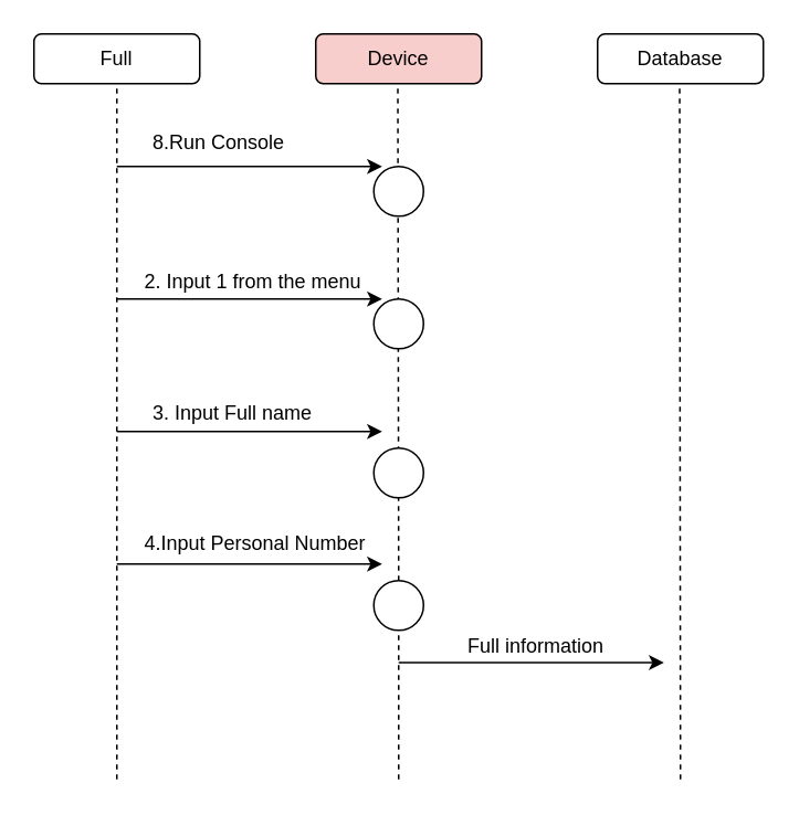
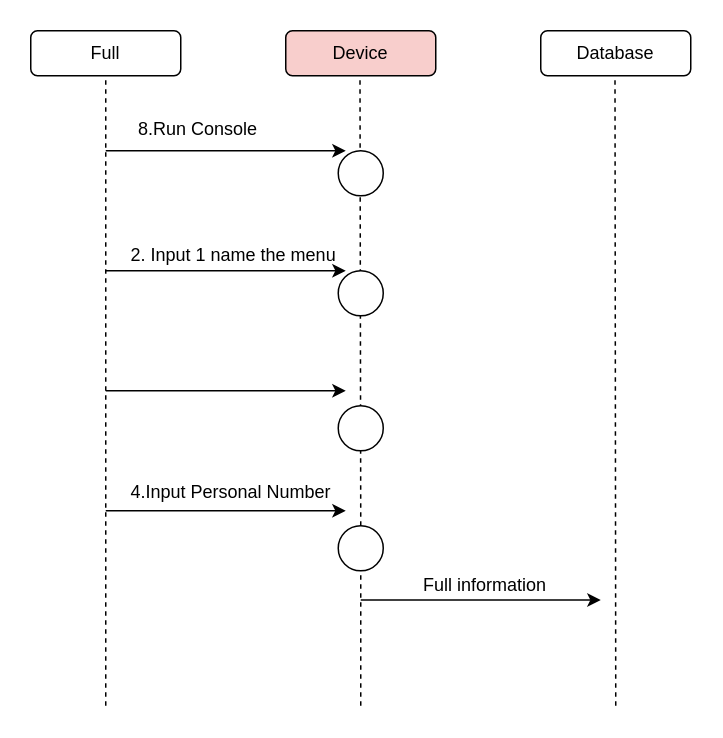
  <mxCell id="0" />
  <mxCell id="1" parent="0" />
  <mxCell id="2" value="Full" style="rounded=1;whiteSpace=wrap;html=1;" parent="1" vertex="1"><mxGeometry x="20" y="20" width="100" height="30" as="geometry" /></mxCell>
  <mxCell id="3" value="Device" style="rounded=1;whiteSpace=wrap;html=1;fillColor=#f8cecc;" parent="1" vertex="1"><mxGeometry x="190" y="20" width="100" height="30" as="geometry" /></mxCell>
  <mxCell id="4" value="Database" style="rounded=1;whiteSpace=wrap;html=1;" parent="1" vertex="1"><mxGeometry x="360" y="20" width="100" height="30" as="geometry" /></mxCell>
  <mxCell id="5" value="" style="endArrow=none;dashed=1;html=1;entryX=0.5;entryY=1;entryDx=0;entryDy=0;" parent="1" target="2" edge="1"><mxGeometry width="50" height="50" relative="1" as="geometry"><mxPoint x="70" y="470" as="sourcePoint" /><mxPoint x="60" y="80" as="targetPoint" /></mxGeometry></mxCell>
  <mxCell id="6" value="" style="endArrow=classic;html=1;" parent="1" edge="1"><mxGeometry width="50" height="50" relative="1" as="geometry"><mxPoint x="70" y="100" as="sourcePoint" /><mxPoint x="230" y="100" as="targetPoint" /></mxGeometry></mxCell>
  <mxCell id="7" value="8.Run Console" style="text;html=1;resizable=0;points=[];autosize=1;align=left;verticalAlign=top;spacingTop=-4;" parent="1" vertex="1"><mxGeometry x="90" y="76" width="90" height="20" as="geometry" /></mxCell>
  <mxCell id="8" value="" style="endArrow=none;dashed=1;html=1;entryX=0.5;entryY=1;entryDx=0;entryDy=0;" parent="1" source="20" edge="1"><mxGeometry width="50" height="50" relative="1" as="geometry"><mxPoint x="240" y="660" as="sourcePoint" /><mxPoint x="239.5" y="50" as="targetPoint" /></mxGeometry></mxCell>
  <mxCell id="9" value="" style="ellipse;whiteSpace=wrap;html=1;aspect=fixed;" parent="1" vertex="1"><mxGeometry x="225" y="100" width="30" height="30" as="geometry" /></mxCell>
  <mxCell id="10" value="" style="endArrow=classic;html=1;" parent="1" edge="1"><mxGeometry width="50" height="50" relative="1" as="geometry"><mxPoint x="70" y="180" as="sourcePoint" /><mxPoint x="230" y="180" as="targetPoint" /></mxGeometry></mxCell>
- <mxCell id="11" value="2. Input 1 from the menu" style="text;html=1;resizable=0;points=[];autosize=1;align=left;verticalAlign=top;spacingTop=-4;" parent="1" vertex="1"><mxGeometry x="85" y="160" width="150" height="20" as="geometry" /></mxCell>
+ <mxCell id="11" value="2. Input 1 name the menu" style="text;html=1;resizable=0;points=[];autosize=1;align=left;verticalAlign=top;spacingTop=-4;" parent="1" vertex="1"><mxGeometry x="85" y="160" width="150" height="20" as="geometry" /></mxCell>
  <mxCell id="12" value="" style="endArrow=classic;html=1;" parent="1" edge="1"><mxGeometry width="50" height="50" relative="1" as="geometry"><mxPoint x="70" y="260" as="sourcePoint" /><mxPoint x="230" y="260" as="targetPoint" /></mxGeometry></mxCell>
  <mxCell id="13" value="" style="endArrow=classic;html=1;" parent="1" edge="1"><mxGeometry width="50" height="50" relative="1" as="geometry"><mxPoint x="70" y="340" as="sourcePoint" /><mxPoint x="230" y="340" as="targetPoint" /></mxGeometry></mxCell>
- <mxCell id="14" value="3. Input Full name" style="text;html=1;resizable=0;points=[];autosize=1;align=left;verticalAlign=top;spacingTop=-4;" parent="1" vertex="1"><mxGeometry x="90" y="239" width="110" height="20" as="geometry" /></mxCell>
  <mxCell id="15" value="4.Input Personal Number" style="text;html=1;resizable=0;points=[];autosize=1;align=left;verticalAlign=top;spacingTop=-4;" parent="1" vertex="1"><mxGeometry x="85" y="318" width="150" height="20" as="geometry" /></mxCell>
  <mxCell id="16" value="" style="endArrow=none;dashed=1;html=1;entryX=0.5;entryY=1;entryDx=0;entryDy=0;" parent="1" edge="1"><mxGeometry width="50" height="50" relative="1" as="geometry"><mxPoint x="410" y="470" as="sourcePoint" /><mxPoint x="409.5" y="50" as="targetPoint" /></mxGeometry></mxCell>
  <mxCell id="17" value="" style="endArrow=classic;html=1;" parent="1" edge="1"><mxGeometry width="50" height="50" relative="1" as="geometry"><mxPoint x="240" y="399.5" as="sourcePoint" /><mxPoint x="400" y="399.5" as="targetPoint" /></mxGeometry></mxCell>
  <mxCell id="18" value="" style="ellipse;whiteSpace=wrap;html=1;aspect=fixed;" parent="1" vertex="1"><mxGeometry x="225" y="180" width="30" height="30" as="geometry" /></mxCell>
  <mxCell id="19" value="" style="ellipse;whiteSpace=wrap;html=1;aspect=fixed;" parent="1" vertex="1"><mxGeometry x="225" y="270" width="30" height="30" as="geometry" /></mxCell>
  <mxCell id="20" value="" style="ellipse;whiteSpace=wrap;html=1;aspect=fixed;" parent="1" vertex="1"><mxGeometry x="225" y="350" width="30" height="30" as="geometry" /></mxCell>
  <mxCell id="21" value="" style="endArrow=none;dashed=1;html=1;entryX=0.5;entryY=1;entryDx=0;entryDy=0;" parent="1" target="20" edge="1"><mxGeometry width="50" height="50" relative="1" as="geometry"><mxPoint x="240" y="470" as="sourcePoint" /><mxPoint x="239.5" y="50" as="targetPoint" /></mxGeometry></mxCell>
  <mxCell id="22" value="Full information" style="text;html=1;resizable=0;points=[];autosize=1;align=left;verticalAlign=top;spacingTop=-4;" parent="1" vertex="1"><mxGeometry x="280" y="380" width="110" height="20" as="geometry" /></mxCell>
